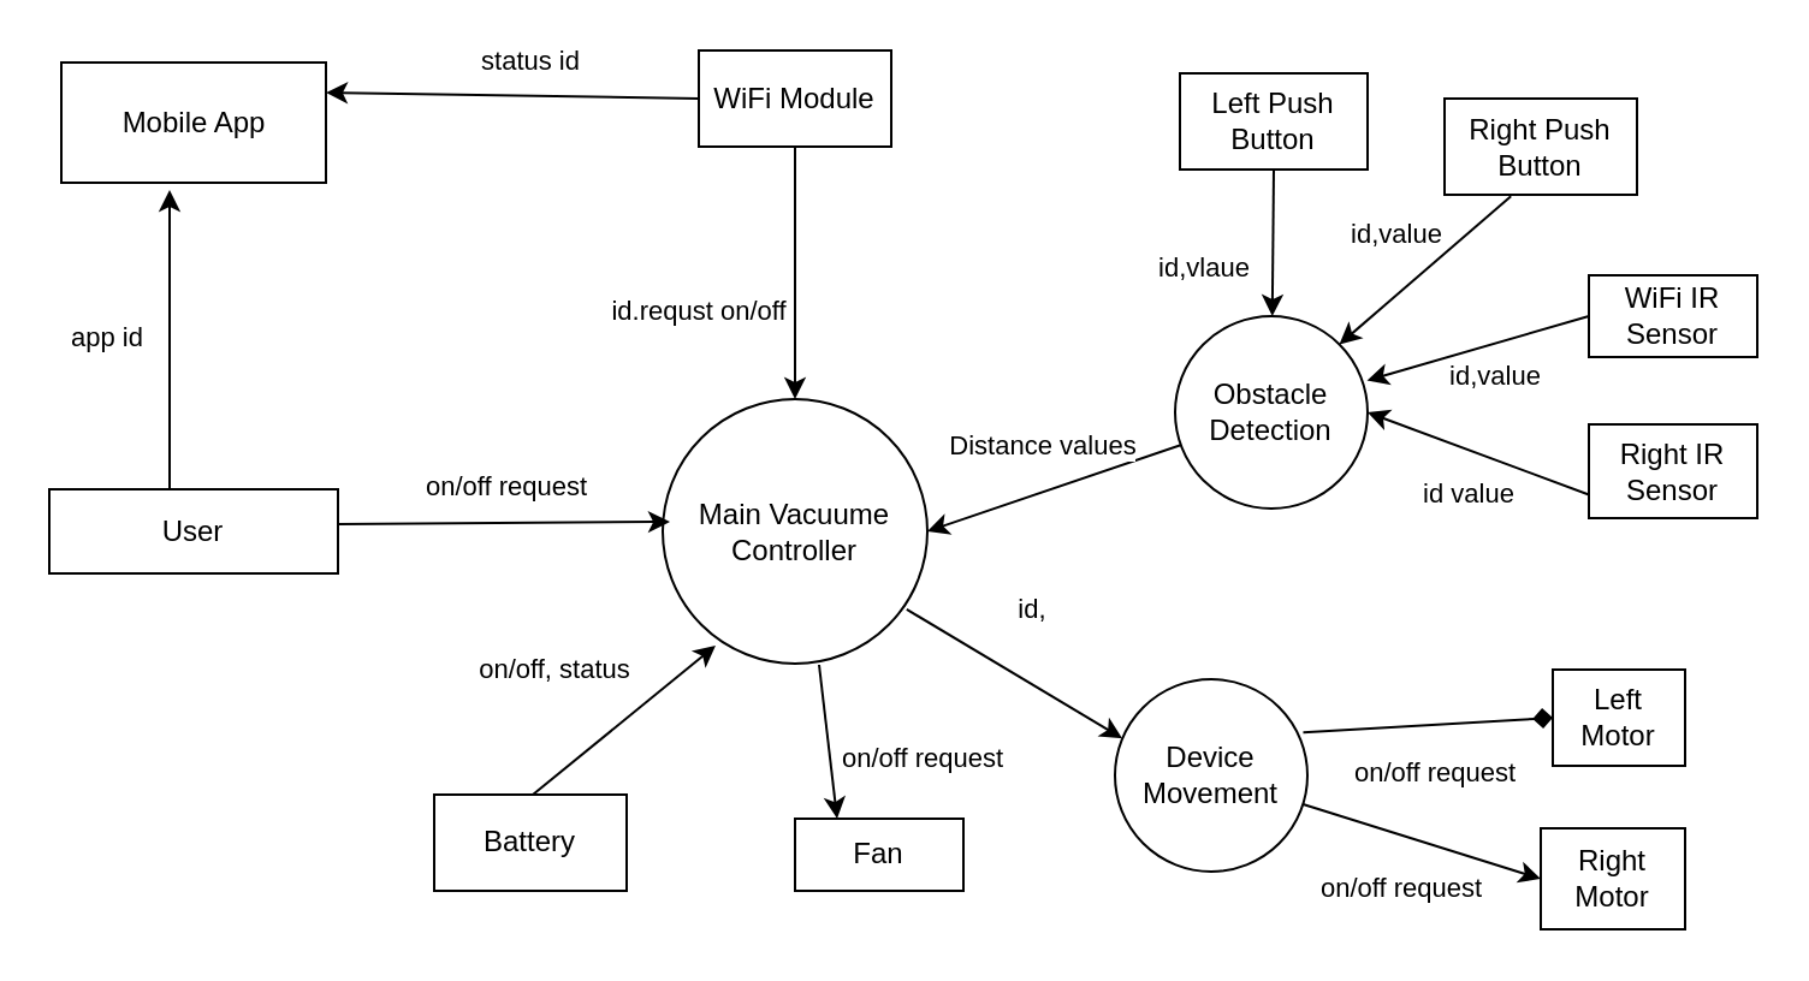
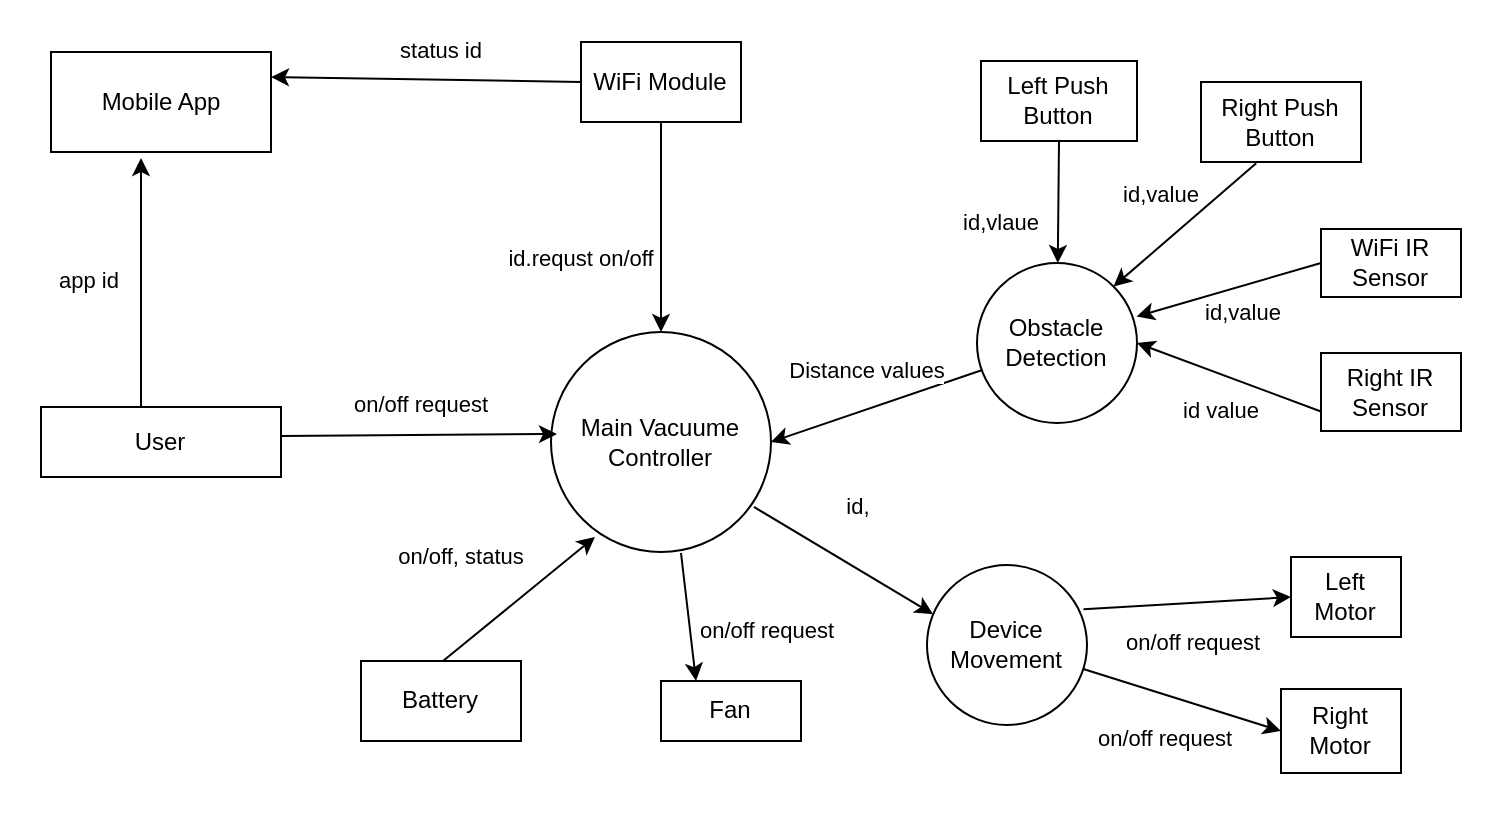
  <mxCell id="0" />
  <mxCell id="1" parent="0" />
  <mxCell id="2" value="Main Vacuume Controller" style="ellipse;whiteSpace=wrap;html=1;aspect=fixed;" parent="1" vertex="1"><mxGeometry x="275" y="165.5" width="110" height="110" as="geometry" /></mxCell>
  <mxCell id="3" value="User" style="rounded=0;whiteSpace=wrap;html=1;" parent="1" vertex="1"><mxGeometry x="20" y="203" width="120" height="35" as="geometry" /></mxCell>
  <mxCell id="4" value="on/off request" style="endArrow=classic;html=1;entryX=0.023;entryY=0.408;entryDx=0;entryDy=0;entryPerimeter=0;exitX=1;exitY=0.25;exitDx=0;exitDy=0;" parent="1" edge="1"><mxGeometry x="0.016" y="15" width="50" height="50" relative="1" as="geometry"><mxPoint x="140" y="217.5" as="sourcePoint" /><mxPoint x="278" y="216.5" as="targetPoint" /><mxPoint as="offset" /></mxGeometry></mxCell>
  <mxCell id="5" value="Mobile App" style="html=1;" parent="1" vertex="1"><mxGeometry x="25" y="25.5" width="110" height="50" as="geometry" /></mxCell>
  <mxCell id="6" value="app id" style="endArrow=classic;html=1;" parent="1" edge="1"><mxGeometry x="0.024" y="25" width="50" height="50" relative="1" as="geometry"><mxPoint x="70" y="202.5" as="sourcePoint" /><mxPoint x="70" y="78.5" as="targetPoint" /><mxPoint x="-1" as="offset" /></mxGeometry></mxCell>
  <mxCell id="7" value="status id" style="endArrow=classic;html=1;exitX=0;exitY=0.5;exitDx=0;exitDy=0;" parent="1" source="12" edge="1"><mxGeometry x="-0.094" y="-14" width="50" height="50" relative="1" as="geometry"><mxPoint x="330" y="175.5" as="sourcePoint" /><mxPoint x="135" y="38" as="targetPoint" /><mxPoint as="offset" /></mxGeometry></mxCell>
  <mxCell id="8" value="WiFi IR Sensor" style="rounded=0;whiteSpace=wrap;html=1;" vertex="1" parent="1"><mxGeometry x="660" y="114" width="70" height="34" as="geometry" /></mxCell>
  <mxCell id="9" value="Fan" style="rounded=0;whiteSpace=wrap;html=1;" vertex="1" parent="1"><mxGeometry x="330" y="340" width="70" height="30" as="geometry" /></mxCell>
  <mxCell id="10" value="Left Motor" style="rounded=0;whiteSpace=wrap;html=1;" vertex="1" parent="1"><mxGeometry x="645" y="278" width="55" height="40" as="geometry" /></mxCell>
  <mxCell id="11" value="Battery" style="rounded=0;whiteSpace=wrap;html=1;" vertex="1" parent="1"><mxGeometry x="180" y="330" width="80" height="40" as="geometry" /></mxCell>
  <mxCell id="12" value="WiFi Module" style="rounded=0;whiteSpace=wrap;html=1;" vertex="1" parent="1"><mxGeometry x="290" y="20.5" width="80" height="40" as="geometry" /></mxCell>
  <mxCell id="13" value="id.requst on/off" style="endArrow=classic;html=1;entryX=0.5;entryY=0;entryDx=0;entryDy=0;" edge="1" parent="1" source="12" target="2"><mxGeometry x="0.28" y="-40" width="50" height="50" relative="1" as="geometry"><mxPoint x="360" y="155.5" as="sourcePoint" /><mxPoint x="410" y="105.5" as="targetPoint" /><mxPoint y="1" as="offset" /></mxGeometry></mxCell>
  <mxCell id="14" value="Right IR Sensor" style="rounded=0;whiteSpace=wrap;html=1;" vertex="1" parent="1"><mxGeometry x="660" y="176" width="70" height="39" as="geometry" /></mxCell>
  <mxCell id="15" value="Right Motor" style="rounded=0;whiteSpace=wrap;html=1;" vertex="1" parent="1"><mxGeometry x="640" y="344" width="60" height="42" as="geometry" /></mxCell>
  <mxCell id="16" value="Right Push Button" style="rounded=0;whiteSpace=wrap;html=1;" vertex="1" parent="1"><mxGeometry x="600" y="40.5" width="80" height="40" as="geometry" /></mxCell>
  <mxCell id="17" value="Left Push Button" style="rounded=0;whiteSpace=wrap;html=1;" vertex="1" parent="1"><mxGeometry x="490" y="30" width="78" height="40" as="geometry" /></mxCell>
  <mxCell id="18" value="id,&amp;nbsp;" style="endArrow=classic;html=1;entryX=0.038;entryY=0.307;entryDx=0;entryDy=0;entryPerimeter=0;exitX=0.922;exitY=0.795;exitDx=0;exitDy=0;exitPerimeter=0;" edge="1" parent="1" source="2" target="28"><mxGeometry x="-0.118" y="28" width="50" height="50" relative="1" as="geometry"><mxPoint x="450" y="238" as="sourcePoint" /><mxPoint x="420" y="285.5" as="targetPoint" /><mxPoint as="offset" /></mxGeometry></mxCell>
  <mxCell id="19" value="Distance values" style="endArrow=classic;html=1;entryX=1;entryY=0.5;entryDx=0;entryDy=0;exitX=0.088;exitY=0.65;exitDx=0;exitDy=0;exitPerimeter=0;" edge="1" parent="1" source="27" target="2"><mxGeometry x="0.022" y="-18" width="50" height="50" relative="1" as="geometry"><mxPoint x="460" y="188" as="sourcePoint" /><mxPoint x="410" y="135.5" as="targetPoint" /><mxPoint as="offset" /></mxGeometry></mxCell>
  <mxCell id="20" value="on/off, status" style="endArrow=classic;html=1;entryX=0.191;entryY=0.931;entryDx=0;entryDy=0;entryPerimeter=0;exitX=0.5;exitY=0;exitDx=0;exitDy=0;" edge="1" parent="1"><mxGeometry x="-0.188" y="35" width="50" height="50" relative="1" as="geometry"><mxPoint x="221" y="330" as="sourcePoint" /><mxPoint x="297" y="268" as="targetPoint" /><mxPoint as="offset" /></mxGeometry></mxCell>
  <mxCell id="21" value="id,vlaue" style="endArrow=classic;html=1;exitX=0.5;exitY=1;exitDx=0;exitDy=0;" edge="1" parent="1" source="17" target="27"><mxGeometry x="0.336" y="-29" width="50" height="50" relative="1" as="geometry"><mxPoint x="450" y="108" as="sourcePoint" /><mxPoint x="486" y="348" as="targetPoint" /><mxPoint as="offset" /></mxGeometry></mxCell>
  <mxCell id="22" value="id,value" style="endArrow=classic;html=1;entryX=1;entryY=0;entryDx=0;entryDy=0;exitX=0.345;exitY=1.017;exitDx=0;exitDy=0;exitPerimeter=0;" edge="1" parent="1" source="16" target="27"><mxGeometry x="-0.026" y="-19" width="50" height="50" relative="1" as="geometry"><mxPoint x="590" y="88" as="sourcePoint" /><mxPoint x="520" y="349" as="targetPoint" /><mxPoint as="offset" /></mxGeometry></mxCell>
  <mxCell id="23" value="id value" style="endArrow=classic;html=1;entryX=1;entryY=0.5;entryDx=0;entryDy=0;exitX=0;exitY=0.75;exitDx=0;exitDy=0;" edge="1" parent="1" source="14" target="27"><mxGeometry x="-0.046" y="17" width="50" height="50" relative="1" as="geometry"><mxPoint x="580" y="225.5" as="sourcePoint" /><mxPoint x="555" y="181" as="targetPoint" /><mxPoint as="offset" /></mxGeometry></mxCell>
  <mxCell id="24" value="id,value" style="endArrow=classic;html=1;entryX=0.997;entryY=0.335;entryDx=0;entryDy=0;exitX=0;exitY=0.5;exitDx=0;exitDy=0;entryPerimeter=0;" edge="1" parent="1" source="8" target="27"><mxGeometry x="-0.087" y="13" width="50" height="50" relative="1" as="geometry"><mxPoint x="610" y="178.5" as="sourcePoint" /><mxPoint x="555" y="168" as="targetPoint" /><mxPoint as="offset" /></mxGeometry></mxCell>
- <mxCell id="25" value="on/off request" style="endArrow=diamond;html=1;entryX=0;entryY=0.5;entryDx=0;entryDy=0;exitX=0.978;exitY=0.277;exitDx=0;exitDy=0;exitPerimeter=0;" edge="1" parent="1" source="28" target="10"><mxGeometry x="0.031" y="-20" width="50" height="50" relative="1" as="geometry"><mxPoint x="560" y="278" as="sourcePoint" /><mxPoint x="555" y="308" as="targetPoint" /><mxPoint as="offset" /></mxGeometry></mxCell>
+ <mxCell id="25" value="on/off request" style="endArrow=classic;html=1;entryX=0;entryY=0.5;entryDx=0;entryDy=0;exitX=0.978;exitY=0.277;exitDx=0;exitDy=0;exitPerimeter=0;" edge="1" parent="1" source="28" target="10"><mxGeometry x="0.031" y="-20" width="50" height="50" relative="1" as="geometry"><mxPoint x="560" y="278" as="sourcePoint" /><mxPoint x="555" y="308" as="targetPoint" /><mxPoint as="offset" /></mxGeometry></mxCell>
  <mxCell id="26" value="on/off request" style="endArrow=classic;html=1;entryX=0;entryY=0.5;entryDx=0;entryDy=0;" edge="1" parent="1" source="28" target="15"><mxGeometry x="-0.048" y="-21" width="50" height="50" relative="1" as="geometry"><mxPoint x="510" y="368" as="sourcePoint" /><mxPoint x="555" y="321" as="targetPoint" /><mxPoint as="offset" /></mxGeometry></mxCell>
  <mxCell id="27" value="Obstacle Detection" style="ellipse;whiteSpace=wrap;html=1;aspect=fixed;rounded=0;" vertex="1" parent="1"><mxGeometry x="488" y="131" width="80" height="80" as="geometry" /></mxCell>
  <mxCell id="28" value="Device Movement" style="ellipse;whiteSpace=wrap;html=1;aspect=fixed;rounded=0;" vertex="1" parent="1"><mxGeometry x="463" y="282" width="80" height="80" as="geometry" /></mxCell>
  <mxCell id="29" value="on/off request" style="endArrow=classic;html=1;entryX=0.25;entryY=0;entryDx=0;entryDy=0;" edge="1" parent="1" target="9"><mxGeometry x="0.366" y="38" width="50" height="50" relative="1" as="geometry"><mxPoint x="340" y="276" as="sourcePoint" /><mxPoint x="70" y="408" as="targetPoint" /><mxPoint as="offset" /></mxGeometry></mxCell>
